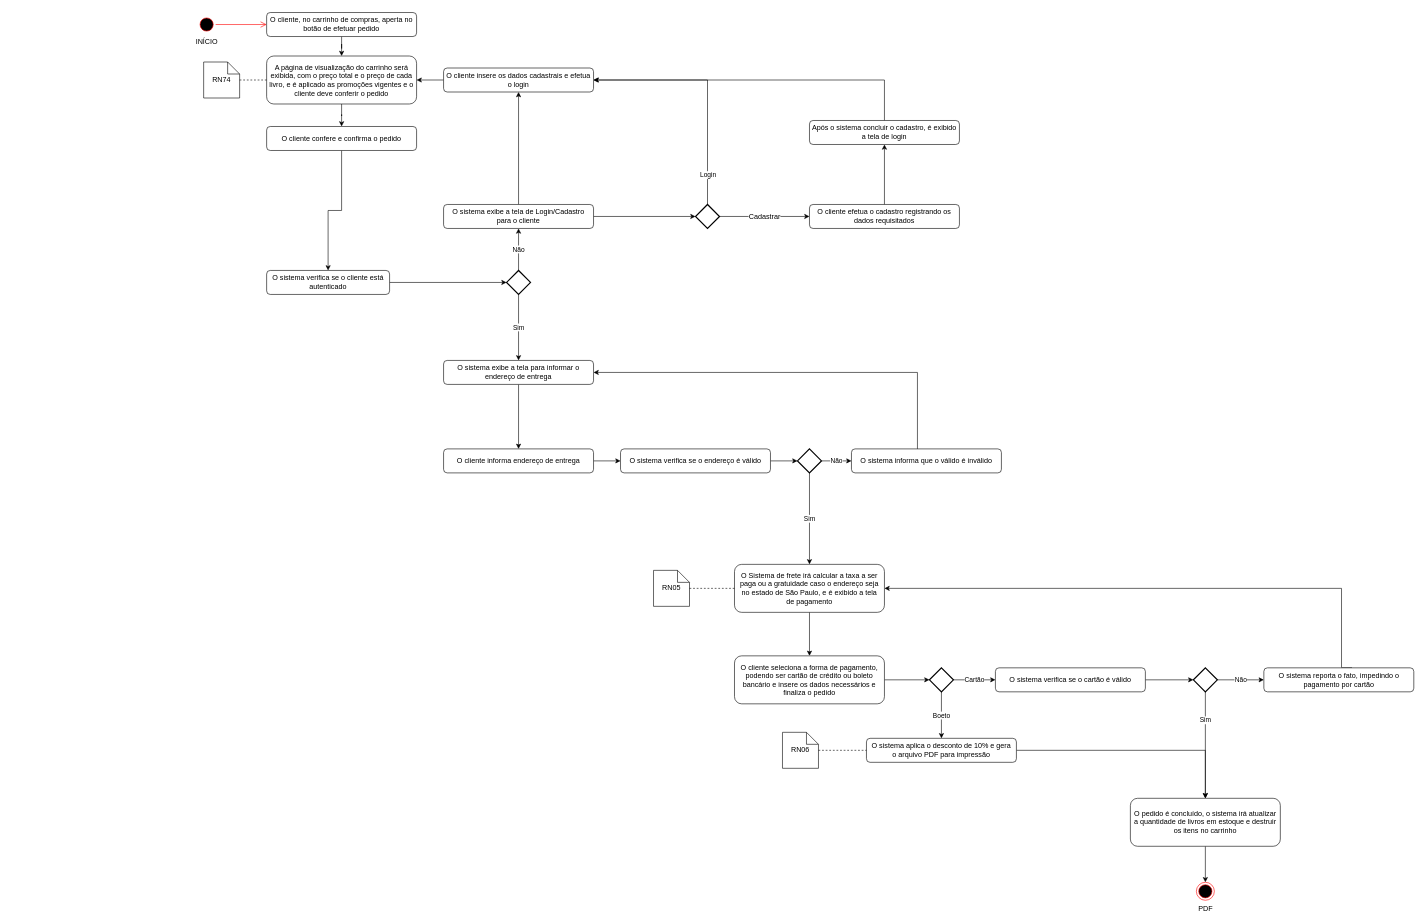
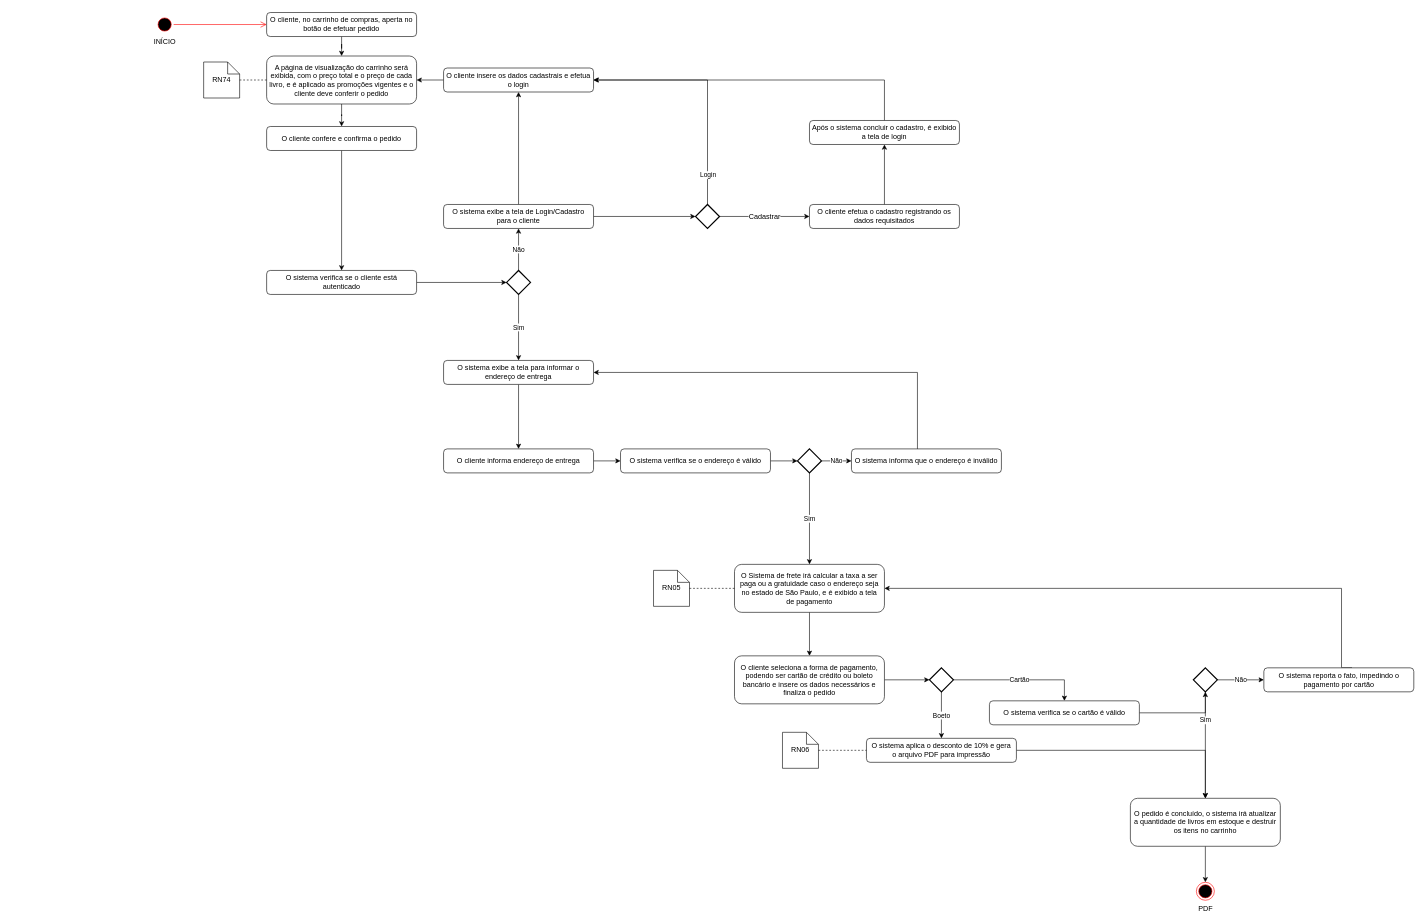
  <mxCell id="0" />
  <mxCell id="1" parent="0" />
  <mxCell id="2" value="" style="edgeStyle=orthogonalEdgeStyle;rounded=0;orthogonalLoop=1;jettySize=auto;html=1;" parent="1" source="3" target="57" edge="1"><mxGeometry relative="1" as="geometry" /></mxCell>
  <mxCell id="3" value="O cliente confere e confirma o pedido " style="rounded=1;whiteSpace=wrap;html=1;verticalAlign=middle;align=center;" parent="1" vertex="1"><mxGeometry x="444" y="210" width="250" height="40" as="geometry" /></mxCell>
- <mxCell id="4" value="INÍCIO" style="ellipse;html=1;shape=startState;fillColor=#000000;strokeColor=#ff0000;labelPosition=center;verticalLabelPosition=bottom;align=center;verticalAlign=top;" parent="1" vertex="1"><mxGeometry x="329" y="25" width="30" height="30" as="geometry" /></mxCell>
+ <mxCell id="4" value="INÍCIO" style="ellipse;html=1;shape=startState;fillColor=#000000;strokeColor=#ff0000;labelPosition=center;verticalLabelPosition=bottom;align=center;verticalAlign=top;" parent="1" vertex="1"><mxGeometry x="259" y="25" width="30" height="30" as="geometry" /></mxCell>
  <mxCell id="5" value="" style="edgeStyle=orthogonalEdgeStyle;html=1;verticalAlign=bottom;endArrow=open;endSize=8;strokeColor=#ff0000;rounded=0;entryX=0;entryY=0.5;entryDx=0;entryDy=0;" parent="1" source="4" target="7" edge="1"><mxGeometry relative="1" as="geometry"><mxPoint x="439" y="40" as="targetPoint" /></mxGeometry></mxCell>
  <mxCell id="6" style="edgeStyle=orthogonalEdgeStyle;rounded=0;orthogonalLoop=1;jettySize=auto;html=1;" parent="1" source="7" target="9" edge="1"><mxGeometry relative="1" as="geometry" /></mxCell>
  <mxCell id="7" value="O cliente, no carrinho de compras, aperta no botão de efetuar pedido" style="rounded=1;whiteSpace=wrap;html=1;verticalAlign=middle;align=center;" parent="1" vertex="1"><mxGeometry x="444" y="20" width="250" height="40" as="geometry" /></mxCell>
  <mxCell id="8" style="edgeStyle=orthogonalEdgeStyle;rounded=0;orthogonalLoop=1;jettySize=auto;html=1;" parent="1" source="9" target="3" edge="1"><mxGeometry relative="1" as="geometry" /></mxCell>
  <mxCell id="9" value="A página de visualização do carrinho será exibida, com o preço total e o preço de cada livro, e é aplicado as promoções vigentes e o cliente deve conferir o pedido" style="rounded=1;whiteSpace=wrap;html=1;verticalAlign=middle;align=center;" parent="1" vertex="1"><mxGeometry x="444" y="92.5" width="250" height="80" as="geometry" /></mxCell>
  <mxCell id="10" value="" style="edgeStyle=orthogonalEdgeStyle;rounded=0;orthogonalLoop=1;jettySize=auto;html=1;" parent="1" source="11" target="15" edge="1"><mxGeometry relative="1" as="geometry" /></mxCell>
  <mxCell id="11" value="O sistema exibe a tela para informar o endereço de entrega " style="rounded=1;whiteSpace=wrap;html=1;verticalAlign=middle;align=center;" parent="1" vertex="1"><mxGeometry x="739" y="600" width="250" height="40" as="geometry" /></mxCell>
  <mxCell id="12" value="" style="edgeStyle=orthogonalEdgeStyle;rounded=0;orthogonalLoop=1;jettySize=auto;html=1;" parent="1" edge="1"><mxGeometry relative="1" as="geometry"><mxPoint x="20" y="645" as="targetPoint" /></mxGeometry></mxCell>
  <mxCell id="13" style="edgeStyle=orthogonalEdgeStyle;rounded=0;orthogonalLoop=1;jettySize=auto;html=1;" parent="1" edge="1"><mxGeometry relative="1" as="geometry"><mxPoint x="244" y="675" as="targetPoint" /></mxGeometry></mxCell>
  <mxCell id="14" value="" style="edgeStyle=orthogonalEdgeStyle;rounded=0;orthogonalLoop=1;jettySize=auto;html=1;" parent="1" source="15" target="32" edge="1"><mxGeometry relative="1" as="geometry" /></mxCell>
  <mxCell id="15" value="O cliente informa endereço de entrega" style="rounded=1;whiteSpace=wrap;html=1;verticalAlign=middle;strokeWidth=1;spacing=5;labelBackgroundColor=default;align=center;" parent="1" vertex="1"><mxGeometry x="739" y="747.5" width="250" height="40" as="geometry" /></mxCell>
  <mxCell id="16" value="Não" style="edgeStyle=orthogonalEdgeStyle;rounded=0;orthogonalLoop=1;jettySize=auto;html=1;" parent="1" source="18" target="21" edge="1"><mxGeometry relative="1" as="geometry" /></mxCell>
  <mxCell id="17" value="Sim" style="edgeStyle=orthogonalEdgeStyle;rounded=0;orthogonalLoop=1;jettySize=auto;html=1;entryX=0.5;entryY=0;entryDx=0;entryDy=0;" edge="1" parent="1" source="18" target="11"><mxGeometry relative="1" as="geometry" /></mxCell>
  <mxCell id="18" value="" style="strokeWidth=2;shape=mxgraph.flowchart.decision;verticalAlign=bottom;labelPosition=center;verticalLabelPosition=top;align=center;spacing=5;labelBackgroundColor=default;direction=south;" parent="1" vertex="1"><mxGeometry x="844" y="450" width="40" height="40" as="geometry" /></mxCell>
  <mxCell id="19" style="edgeStyle=orthogonalEdgeStyle;rounded=0;orthogonalLoop=1;jettySize=auto;html=1;" parent="1" source="21" target="53" edge="1"><mxGeometry relative="1" as="geometry" /></mxCell>
  <mxCell id="20" style="edgeStyle=orthogonalEdgeStyle;rounded=0;orthogonalLoop=1;jettySize=auto;html=1;" parent="1" source="21" target="27" edge="1"><mxGeometry relative="1" as="geometry" /></mxCell>
  <mxCell id="21" value="O sistema exibe a tela de Login/Cadastro para o cliente" style="rounded=1;whiteSpace=wrap;html=1;verticalAlign=middle;strokeWidth=1;spacing=5;labelBackgroundColor=default;align=center;" parent="1" vertex="1"><mxGeometry x="739" y="340" width="250" height="40" as="geometry" /></mxCell>
  <mxCell id="22" value="" style="edgeStyle=orthogonalEdgeStyle;rounded=0;orthogonalLoop=1;jettySize=auto;html=1;entryX=1;entryY=0.5;entryDx=0;entryDy=0;exitX=0.5;exitY=0;exitDx=0;exitDy=0;" parent="1" source="23" target="27" edge="1"><mxGeometry relative="1" as="geometry" /></mxCell>
  <mxCell id="23" value="Após o sistema concluir o cadastro, é exibido a tela de login" style="rounded=1;whiteSpace=wrap;html=1;verticalAlign=middle;strokeWidth=1;spacing=5;labelBackgroundColor=default;align=center;" parent="1" vertex="1"><mxGeometry x="1349" y="200" width="250" height="40" as="geometry" /></mxCell>
  <mxCell id="24" style="edgeStyle=orthogonalEdgeStyle;rounded=0;orthogonalLoop=1;jettySize=auto;html=1;exitX=0.5;exitY=0;exitDx=0;exitDy=0;" parent="1" source="25" target="23" edge="1"><mxGeometry relative="1" as="geometry" /></mxCell>
  <mxCell id="25" value="O cliente efetua o cadastro registrando os dados requisitados" style="rounded=1;whiteSpace=wrap;html=1;verticalAlign=middle;strokeWidth=1;spacing=5;labelBackgroundColor=default;align=center;" parent="1" vertex="1"><mxGeometry x="1349" y="340" width="250" height="40" as="geometry" /></mxCell>
  <mxCell id="26" style="edgeStyle=orthogonalEdgeStyle;rounded=0;orthogonalLoop=1;jettySize=auto;html=1;" parent="1" source="27" target="9" edge="1"><mxGeometry relative="1" as="geometry" /></mxCell>
  <mxCell id="27" value="O cliente insere os dados cadastrais e efetua o login" style="rounded=1;whiteSpace=wrap;html=1;verticalAlign=middle;strokeWidth=1;spacing=5;labelBackgroundColor=default;align=center;" parent="1" vertex="1"><mxGeometry x="739" y="112.5" width="250" height="40" as="geometry" /></mxCell>
  <mxCell id="28" value="Não" style="edgeStyle=orthogonalEdgeStyle;rounded=0;orthogonalLoop=1;jettySize=auto;html=1;" parent="1" source="30" target="34" edge="1"><mxGeometry relative="1" as="geometry"><Array as="points"><mxPoint x="1389" y="768" /><mxPoint x="1389" y="768" /></Array></mxGeometry></mxCell>
  <mxCell id="29" value="Sim" style="edgeStyle=orthogonalEdgeStyle;rounded=0;orthogonalLoop=1;jettySize=auto;html=1;entryX=0.5;entryY=0;entryDx=0;entryDy=0;" edge="1" parent="1" source="30" target="36"><mxGeometry relative="1" as="geometry"><Array as="points"><mxPoint x="1349" y="940" /></Array></mxGeometry></mxCell>
  <mxCell id="30" value="" style="strokeWidth=2;shape=mxgraph.flowchart.decision;verticalAlign=bottom;labelPosition=center;verticalLabelPosition=top;align=center;spacing=5;labelBackgroundColor=default;" parent="1" vertex="1"><mxGeometry x="1329" y="747.5" width="40" height="40" as="geometry" /></mxCell>
  <mxCell id="31" style="edgeStyle=orthogonalEdgeStyle;rounded=0;orthogonalLoop=1;jettySize=auto;html=1;" parent="1" source="32" target="30" edge="1"><mxGeometry relative="1" as="geometry" /></mxCell>
  <mxCell id="32" value="O sistema verifica se o endereço é válido" style="whiteSpace=wrap;html=1;verticalAlign=middle;rounded=1;strokeWidth=1;spacing=5;labelBackgroundColor=default;align=center;" parent="1" vertex="1"><mxGeometry x="1034" y="747.5" width="250" height="40" as="geometry" /></mxCell>
  <mxCell id="33" style="edgeStyle=orthogonalEdgeStyle;rounded=0;orthogonalLoop=1;jettySize=auto;html=1;entryX=1;entryY=0.5;entryDx=0;entryDy=0;" edge="1" parent="1" source="34" target="11"><mxGeometry relative="1" as="geometry"><Array as="points"><mxPoint x="1529" y="620" /></Array></mxGeometry></mxCell>
- <mxCell id="34" value="O sistema informa que o válido é inválido" style="rounded=1;whiteSpace=wrap;html=1;verticalAlign=middle;align=center;" parent="1" vertex="1"><mxGeometry x="1419" y="747.5" width="250" height="40" as="geometry" /></mxCell>
+ <mxCell id="34" value="O sistema informa que o endereço é inválido" style="rounded=1;whiteSpace=wrap;html=1;verticalAlign=middle;align=center;" parent="1" vertex="1"><mxGeometry x="1419" y="747.5" width="250" height="40" as="geometry" /></mxCell>
  <mxCell id="35" value="" style="edgeStyle=orthogonalEdgeStyle;rounded=0;orthogonalLoop=1;jettySize=auto;html=1;" parent="1" source="36" target="38" edge="1"><mxGeometry relative="1" as="geometry" /></mxCell>
  <mxCell id="36" value="O Sistema de frete irá calcular a taxa a ser paga ou a gratuidade caso o endereço seja no estado de São Paulo, e é exibido a tela de pagamento" style="rounded=1;whiteSpace=wrap;html=1;verticalAlign=middle;strokeWidth=1;spacing=5;labelBackgroundColor=default;align=center;" parent="1" vertex="1"><mxGeometry x="1224" y="940" width="250" height="80" as="geometry" /></mxCell>
  <mxCell id="37" style="edgeStyle=orthogonalEdgeStyle;rounded=0;orthogonalLoop=1;jettySize=auto;html=1;" parent="1" source="38" target="41" edge="1"><mxGeometry relative="1" as="geometry" /></mxCell>
  <mxCell id="38" value="O cliente seleciona a forma de pagamento, podendo ser cartão de crédito ou boleto bancário e insere os dados necessários e finaliza o pedido" style="whiteSpace=wrap;html=1;verticalAlign=middle;rounded=1;strokeWidth=1;spacing=5;labelBackgroundColor=default;align=center;" parent="1" vertex="1"><mxGeometry x="1224" y="1092.5" width="250" height="80" as="geometry" /></mxCell>
  <mxCell id="39" value="Cartão" style="edgeStyle=orthogonalEdgeStyle;rounded=0;orthogonalLoop=1;jettySize=auto;html=1;" parent="1" source="41" target="43" edge="1"><mxGeometry relative="1" as="geometry" /></mxCell>
  <mxCell id="40" value="Boeto" style="edgeStyle=orthogonalEdgeStyle;rounded=0;orthogonalLoop=1;jettySize=auto;html=1;" edge="1" parent="1" source="41" target="63"><mxGeometry relative="1" as="geometry"><mxPoint x="1569" y="1230" as="targetPoint" /></mxGeometry></mxCell>
  <mxCell id="41" value="" style="strokeWidth=2;shape=mxgraph.flowchart.decision;verticalAlign=bottom;labelPosition=center;verticalLabelPosition=top;align=center;spacing=5;labelBackgroundColor=default;" parent="1" vertex="1"><mxGeometry x="1549" y="1112.5" width="40" height="40" as="geometry" /></mxCell>
  <mxCell id="42" style="edgeStyle=orthogonalEdgeStyle;rounded=0;orthogonalLoop=1;jettySize=auto;html=1;" edge="1" parent="1" source="43" target="46"><mxGeometry relative="1" as="geometry" /></mxCell>
- <mxCell id="43" value="O sistema verifica se o cartão é válido" style="rounded=1;whiteSpace=wrap;html=1;verticalAlign=middle;strokeWidth=1;spacing=5;labelBackgroundColor=default;align=center;" parent="1" vertex="1"><mxGeometry x="1659" y="1112.5" width="250" height="40" as="geometry" /></mxCell>
+ <mxCell id="43" value="O sistema verifica se o cartão é válido" style="rounded=1;whiteSpace=wrap;html=1;verticalAlign=middle;strokeWidth=1;spacing=5;labelBackgroundColor=default;align=center;" parent="1" vertex="1"><mxGeometry x="1649" y="1167.5" width="250" height="40" as="geometry" /></mxCell>
  <mxCell id="44" value="Não" style="edgeStyle=orthogonalEdgeStyle;rounded=0;orthogonalLoop=1;jettySize=auto;html=1;" edge="1" parent="1" source="46" target="48"><mxGeometry relative="1" as="geometry" /></mxCell>
  <mxCell id="45" value="Sim" style="edgeStyle=orthogonalEdgeStyle;rounded=0;orthogonalLoop=1;jettySize=auto;html=1;" edge="1" parent="1" source="46" target="55"><mxGeometry x="-0.465" relative="1" as="geometry"><mxPoint as="offset" /></mxGeometry></mxCell>
  <mxCell id="46" value="" style="strokeWidth=2;shape=mxgraph.flowchart.decision;verticalAlign=bottom;labelPosition=center;verticalLabelPosition=top;align=center;spacing=5;labelBackgroundColor=default;" parent="1" vertex="1"><mxGeometry x="1989" y="1112.5" width="40" height="40" as="geometry" /></mxCell>
  <mxCell id="47" style="edgeStyle=orthogonalEdgeStyle;rounded=0;orthogonalLoop=1;jettySize=auto;html=1;exitX=0.588;exitY=-0.008;exitDx=0;exitDy=0;exitPerimeter=0;" parent="1" source="48" target="36" edge="1"><mxGeometry relative="1" as="geometry"><Array as="points"><mxPoint x="2236" y="980" /></Array></mxGeometry></mxCell>
  <mxCell id="48" value="O sistema reporta o fato, impedindo o pagamento por cartão" style="rounded=1;whiteSpace=wrap;html=1;verticalAlign=middle;strokeWidth=1;spacing=5;labelBackgroundColor=default;align=center;" parent="1" vertex="1"><mxGeometry x="2106.5" y="1112.5" width="250" height="40" as="geometry" /></mxCell>
  <mxCell id="49" value="PDF" style="ellipse;html=1;shape=endState;fillColor=#000000;strokeColor=#ff0000;verticalAlign=top;labelBackgroundColor=none;labelPosition=center;verticalLabelPosition=bottom;align=center;" parent="1" vertex="1"><mxGeometry x="1994" y="1470" width="30" height="30" as="geometry" /></mxCell>
  <mxCell id="50" value="&lt;span style=&quot;font-size: 12px;&quot;&gt;Cadastrar&lt;/span&gt;" style="edgeStyle=orthogonalEdgeStyle;rounded=0;orthogonalLoop=1;jettySize=auto;html=1;" edge="1" parent="1" source="53" target="25"><mxGeometry relative="1" as="geometry" /></mxCell>
  <mxCell id="51" style="edgeStyle=orthogonalEdgeStyle;rounded=0;orthogonalLoop=1;jettySize=auto;html=1;entryX=1;entryY=0.5;entryDx=0;entryDy=0;" edge="1" parent="1" source="53" target="27"><mxGeometry relative="1" as="geometry"><Array as="points"><mxPoint x="1179" y="132" /></Array></mxGeometry></mxCell>
  <mxCell id="52" value="Login" style="edgeLabel;html=1;align=center;verticalAlign=middle;resizable=0;points=[];" vertex="1" connectable="0" parent="51"><mxGeometry x="-0.354" y="2" relative="1" as="geometry"><mxPoint x="2" y="78" as="offset" /></mxGeometry></mxCell>
  <mxCell id="53" value="" style="strokeWidth=2;shape=mxgraph.flowchart.decision;verticalAlign=bottom;labelPosition=center;verticalLabelPosition=top;align=center;spacing=5;labelBackgroundColor=default;direction=south;" parent="1" vertex="1"><mxGeometry x="1159" y="340" width="40" height="40" as="geometry" /></mxCell>
  <mxCell id="54" style="edgeStyle=orthogonalEdgeStyle;rounded=0;orthogonalLoop=1;jettySize=auto;html=1;entryX=0.5;entryY=0;entryDx=0;entryDy=0;" parent="1" source="55" target="49" edge="1"><mxGeometry relative="1" as="geometry" /></mxCell>
  <mxCell id="55" value="O pedido é concluído, o sistema irá atualizar a quantidade de livros em estoque e destruir os itens no carrinho" style="whiteSpace=wrap;html=1;rounded=1;strokeWidth=1;spacing=5;labelBackgroundColor=default;" parent="1" vertex="1"><mxGeometry x="1884" y="1330" width="250" height="80" as="geometry" /></mxCell>
  <mxCell id="56" style="edgeStyle=orthogonalEdgeStyle;rounded=0;orthogonalLoop=1;jettySize=auto;html=1;" parent="1" source="57" target="18" edge="1"><mxGeometry relative="1" as="geometry" /></mxCell>
- <mxCell id="57" value="O sistema verifica se o cliente está autenticado" style="rounded=1;whiteSpace=wrap;html=1;" parent="1" vertex="1"><mxGeometry x="444" y="450" width="205" height="40" as="geometry" /></mxCell>
+ <mxCell id="57" value="O sistema verifica se o cliente está autenticado" style="rounded=1;whiteSpace=wrap;html=1;" parent="1" vertex="1"><mxGeometry x="444" y="450" width="250" height="40" as="geometry" /></mxCell>
  <mxCell id="58" value="RN05" style="shape=note;size=20;whiteSpace=wrap;html=1;" vertex="1" parent="1"><mxGeometry x="1089" y="950" width="60" height="60" as="geometry" /></mxCell>
  <mxCell id="59" value="" style="endArrow=none;dashed=1;html=1;rounded=0;" edge="1" parent="1" source="36" target="58"><mxGeometry width="50" height="50" relative="1" as="geometry"><mxPoint x="889" y="1120" as="sourcePoint" /><mxPoint x="939" y="1070" as="targetPoint" /></mxGeometry></mxCell>
  <mxCell id="60" value="RN74" style="shape=note;size=20;whiteSpace=wrap;html=1;" vertex="1" parent="1"><mxGeometry x="339" y="102.5" width="60" height="60" as="geometry" /></mxCell>
  <mxCell id="61" value="" style="endArrow=none;dashed=1;html=1;rounded=0;" edge="1" parent="1" source="60" target="9"><mxGeometry width="50" height="50" relative="1" as="geometry"><mxPoint x="399" y="260" as="sourcePoint" /><mxPoint x="449" y="210" as="targetPoint" /></mxGeometry></mxCell>
  <mxCell id="62" style="edgeStyle=orthogonalEdgeStyle;rounded=0;orthogonalLoop=1;jettySize=auto;html=1;" edge="1" parent="1" source="63" target="55"><mxGeometry relative="1" as="geometry" /></mxCell>
  <mxCell id="63" value="O sistema aplica o desconto de 10% e gera o arquivo PDF para impressão" style="rounded=1;whiteSpace=wrap;html=1;verticalAlign=middle;strokeWidth=1;spacing=5;labelBackgroundColor=default;align=center;" vertex="1" parent="1"><mxGeometry x="1444" y="1230" width="250" height="40" as="geometry" /></mxCell>
  <mxCell id="64" value="RN06" style="shape=note;size=20;whiteSpace=wrap;html=1;" vertex="1" parent="1"><mxGeometry x="1304" y="1220" width="60" height="60" as="geometry" /></mxCell>
  <mxCell id="65" value="" style="endArrow=none;dashed=1;html=1;rounded=0;" edge="1" parent="1" source="64" target="63"><mxGeometry width="50" height="50" relative="1" as="geometry"><mxPoint x="1389" y="1320" as="sourcePoint" /><mxPoint x="1439" y="1270" as="targetPoint" /></mxGeometry></mxCell>
